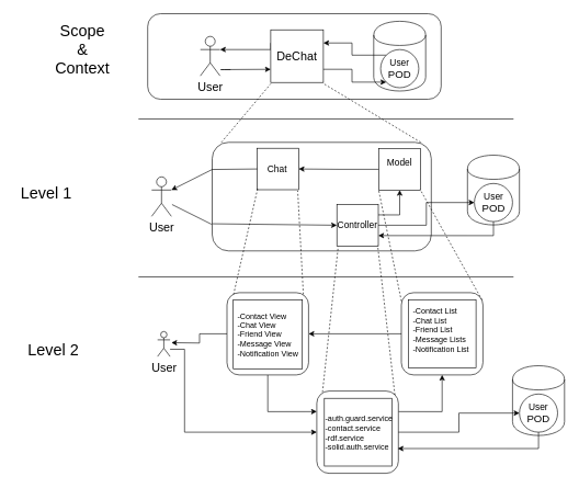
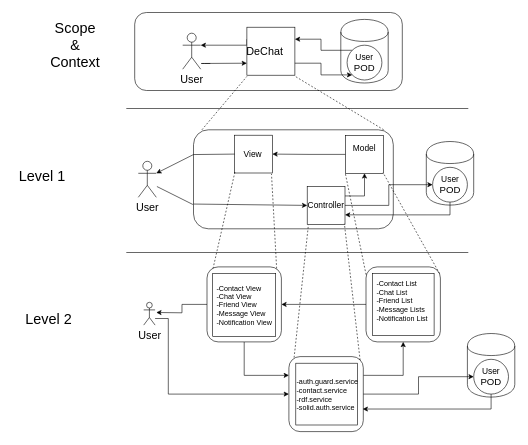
  <mxCell id="0" />
  <mxCell id="1" parent="0" />
  <mxCell id="2" style="edgeStyle=orthogonalEdgeStyle;rounded=0;orthogonalLoop=1;jettySize=auto;html=1;endArrow=classic;endFill=1;entryX=1;entryY=0.5;entryDx=0;entryDy=0;" edge="1" parent="1" source="3" target="35"><mxGeometry relative="1" as="geometry"><mxPoint x="480" y="506.5" as="targetPoint" /></mxGeometry></mxCell>
  <mxCell id="3" value="" style="rounded=1;whiteSpace=wrap;html=1;" parent="1" vertex="1"><mxGeometry x="609.5" y="444" width="124" height="125" as="geometry" /></mxCell>
  <mxCell id="4" style="edgeStyle=orthogonalEdgeStyle;rounded=0;orthogonalLoop=1;jettySize=auto;html=1;exitX=1;exitY=0.25;exitDx=0;exitDy=0;entryX=0.5;entryY=1;entryDx=0;entryDy=0;endArrow=classic;endFill=1;" edge="1" parent="1" source="5" target="3"><mxGeometry relative="1" as="geometry" /></mxCell>
  <mxCell id="5" value="" style="rounded=1;whiteSpace=wrap;html=1;" parent="1" vertex="1"><mxGeometry x="481" y="593.5" width="124" height="125" as="geometry" /></mxCell>
  <mxCell id="6" value="" style="rounded=1;whiteSpace=wrap;html=1;" parent="1" vertex="1"><mxGeometry x="224" width="446" height="130" as="geometry" y="20" /></mxCell>
  <mxCell id="7" value="&lt;font style=&quot;font-size: 18px&quot;&gt;User&lt;/font&gt;" style="shape=umlActor;verticalLabelPosition=bottom;labelBackgroundColor=#ffffff;verticalAlign=top;html=1;outlineConnect=0;" parent="1" vertex="1"><mxGeometry x="304" y="54.5" width="30" height="60" as="geometry" /></mxCell>
  <mxCell id="8" style="edgeStyle=orthogonalEdgeStyle;rounded=0;orthogonalLoop=1;jettySize=auto;html=1;exitX=0;exitY=0.25;exitDx=0;exitDy=0;entryX=1;entryY=0.333;entryDx=0;entryDy=0;entryPerimeter=0;" parent="1" source="9" target="7" edge="1"><mxGeometry relative="1" as="geometry"><Array as="points"><mxPoint x="411" y="75" /></Array></mxGeometry></mxCell>
  <mxCell id="9" value="" style="whiteSpace=wrap;html=1;aspect=fixed;" parent="1" vertex="1"><mxGeometry x="411" y="44.5" width="80" height="80" as="geometry" /></mxCell>
- <mxCell id="10" value="&lt;font style=&quot;font-size: 18px&quot;&gt;DeChat&lt;/font&gt;" style="text;html=1;strokeColor=none;fillColor=none;align=center;verticalAlign=middle;whiteSpace=wrap;rounded=0;" parent="1" vertex="1"><mxGeometry x="431" y="74.5" width="40" height="20" as="geometry" /></mxCell>
+ <mxCell id="10" value="&lt;font style=&quot;font-size: 18px&quot;&gt;DeChat&lt;/font&gt;" style="text;html=1;strokeColor=none;fillColor=none;align=center;verticalAlign=middle;whiteSpace=wrap;rounded=0;" parent="1" vertex="1"><mxGeometry x="421" y="74.5" width="40" height="20" as="geometry" /></mxCell>
  <mxCell id="11" value="" style="endArrow=none;html=1;" parent="1" edge="1"><mxGeometry width="50" height="50" relative="1" as="geometry"><mxPoint x="210" y="180" as="sourcePoint" /><mxPoint x="780" y="180" as="targetPoint" /></mxGeometry></mxCell>
  <mxCell id="12" value="" style="rounded=1;whiteSpace=wrap;html=1;" parent="1" vertex="1"><mxGeometry x="322" y="215.5" width="333" height="165" as="geometry" /></mxCell>
  <mxCell id="13" value="" style="endArrow=none;dashed=1;html=1;entryX=0;entryY=1.025;entryDx=0;entryDy=0;entryPerimeter=0;exitX=0.042;exitY=0;exitDx=0;exitDy=0;exitPerimeter=0;" parent="1" source="12" target="9" edge="1"><mxGeometry width="50" height="50" relative="1" as="geometry"><mxPoint x="-326" y="609.5" as="sourcePoint" /><mxPoint x="-276" y="559.5" as="targetPoint" /></mxGeometry></mxCell>
  <mxCell id="14" value="" style="endArrow=none;dashed=1;html=1;entryX=0.988;entryY=1.013;entryDx=0;entryDy=0;entryPerimeter=0;exitX=0.952;exitY=0;exitDx=0;exitDy=0;exitPerimeter=0;" parent="1" source="12" target="9" edge="1"><mxGeometry width="50" height="50" relative="1" as="geometry"><mxPoint x="-326" y="609.5" as="sourcePoint" /><mxPoint x="-276" y="559.5" as="targetPoint" /></mxGeometry></mxCell>
  <mxCell id="15" value="" style="whiteSpace=wrap;html=1;aspect=fixed;" parent="1" vertex="1"><mxGeometry x="390.5" y="224.5" width="63" height="63" as="geometry" /></mxCell>
  <mxCell id="16" style="edgeStyle=orthogonalEdgeStyle;rounded=0;orthogonalLoop=1;jettySize=auto;html=1;exitX=0;exitY=0.5;exitDx=0;exitDy=0;entryX=1;entryY=0.5;entryDx=0;entryDy=0;" parent="1" source="17" target="15" edge="1"><mxGeometry relative="1" as="geometry" /></mxCell>
  <mxCell id="17" value="" style="whiteSpace=wrap;html=1;aspect=fixed;" parent="1" vertex="1"><mxGeometry x="575.5" y="225" width="63" height="63" as="geometry" /></mxCell>
  <mxCell id="18" style="edgeStyle=orthogonalEdgeStyle;rounded=0;orthogonalLoop=1;jettySize=auto;html=1;exitX=1;exitY=0.25;exitDx=0;exitDy=0;entryX=0.5;entryY=1;entryDx=0;entryDy=0;" parent="1" source="19" target="17" edge="1"><mxGeometry relative="1" as="geometry" /></mxCell>
  <mxCell id="19" value="" style="whiteSpace=wrap;html=1;aspect=fixed;" parent="1" vertex="1"><mxGeometry x="511.5" y="310" width="63" height="63" as="geometry" /></mxCell>
  <mxCell id="20" value="&lt;font style=&quot;font-size: 14px&quot;&gt;Controller&lt;/font&gt;" style="text;html=1;strokeColor=none;fillColor=none;align=center;verticalAlign=middle;whiteSpace=wrap;rounded=0;" parent="1" vertex="1"><mxGeometry x="523" y="331.5" width="40" height="20" as="geometry" /></mxCell>
  <mxCell id="21" value="&lt;font style=&quot;font-size: 14px&quot;&gt;Model&lt;/font&gt;" style="text;html=1;strokeColor=none;fillColor=none;align=center;verticalAlign=middle;whiteSpace=wrap;rounded=0;" parent="1" vertex="1"><mxGeometry x="587" y="236.5" width="40" height="20" as="geometry" /></mxCell>
- <mxCell id="22" value="&lt;font style=&quot;font-size: 14px&quot;&gt;Chat&lt;/font&gt;" style="text;html=1;strokeColor=none;fillColor=none;align=center;verticalAlign=middle;whiteSpace=wrap;rounded=0;" parent="1" vertex="1"><mxGeometry x="401" y="246" width="40" height="20" as="geometry" /></mxCell>
+ <mxCell id="22" value="&lt;font style=&quot;font-size: 14px&quot;&gt;View&lt;/font&gt;" style="text;html=1;strokeColor=none;fillColor=none;align=center;verticalAlign=middle;whiteSpace=wrap;rounded=0;" parent="1" vertex="1"><mxGeometry x="401" y="246" width="40" height="20" as="geometry" /></mxCell>
  <mxCell id="23" value="" style="endArrow=none;html=1;" parent="1" edge="1"><mxGeometry width="50" height="50" relative="1" as="geometry"><mxPoint x="210" y="420" as="sourcePoint" /><mxPoint x="780" y="420" as="targetPoint" /></mxGeometry></mxCell>
  <mxCell id="24" value="&lt;font style=&quot;font-size: 24px&quot;&gt;Scope &amp;amp; Context&lt;/font&gt;" style="text;html=1;strokeColor=none;fillColor=none;align=center;verticalAlign=middle;whiteSpace=wrap;rounded=0;" parent="1" vertex="1"><mxGeometry x="105" y="64.5" width="40" height="20" as="geometry" /></mxCell>
  <mxCell id="25" value="" style="endArrow=classic;html=1;entryX=0;entryY=0.75;entryDx=0;entryDy=0;" parent="1" target="9" edge="1"><mxGeometry width="50" height="50" relative="1" as="geometry"><mxPoint x="350" y="105" as="sourcePoint" /><mxPoint x="-40" y="560" as="targetPoint" /><Array as="points"><mxPoint x="330" y="105" /></Array></mxGeometry></mxCell>
  <mxCell id="26" value="&lt;font style=&quot;font-size: 18px&quot;&gt;User&lt;/font&gt;" style="shape=umlActor;verticalLabelPosition=bottom;labelBackgroundColor=#ffffff;verticalAlign=top;html=1;outlineConnect=0;" parent="1" vertex="1"><mxGeometry x="230" y="268" width="30" height="60" as="geometry" /></mxCell>
  <mxCell id="27" value="" style="endArrow=classic;html=1;entryX=1;entryY=0.333;entryDx=0;entryDy=0;entryPerimeter=0;exitX=0;exitY=0.25;exitDx=0;exitDy=0;" parent="1" source="12" target="26" edge="1"><mxGeometry width="50" height="50" relative="1" as="geometry"><mxPoint x="-159" y="610" as="sourcePoint" /><mxPoint x="-109" y="560" as="targetPoint" /></mxGeometry></mxCell>
  <mxCell id="28" value="" style="endArrow=none;html=1;entryX=0;entryY=0.5;entryDx=0;entryDy=0;exitX=0;exitY=0.25;exitDx=0;exitDy=0;" parent="1" source="12" target="15" edge="1"><mxGeometry width="50" height="50" relative="1" as="geometry"><mxPoint x="-159" y="610" as="sourcePoint" /><mxPoint x="-109" y="560" as="targetPoint" /></mxGeometry></mxCell>
  <mxCell id="29" value="" style="endArrow=none;html=1;" parent="1" edge="1"><mxGeometry width="50" height="50" relative="1" as="geometry"><mxPoint x="261" y="310" as="sourcePoint" /><mxPoint x="321" y="340" as="targetPoint" /></mxGeometry></mxCell>
  <mxCell id="30" value="" style="endArrow=classic;html=1;entryX=0;entryY=0.5;entryDx=0;entryDy=0;exitX=0;exitY=0.75;exitDx=0;exitDy=0;" parent="1" source="12" target="19" edge="1"><mxGeometry width="50" height="50" relative="1" as="geometry"><mxPoint x="61" y="610" as="sourcePoint" /><mxPoint x="111" y="560" as="targetPoint" /><Array as="points" /></mxGeometry></mxCell>
  <mxCell id="31" value="&lt;font style=&quot;font-size: 24px&quot;&gt;Level 1&lt;/font&gt;" style="text;html=1;strokeColor=none;fillColor=none;align=center;verticalAlign=middle;whiteSpace=wrap;rounded=0;" parent="1" vertex="1"><mxGeometry x="20" y="283.5" width="100" height="20" as="geometry" /></mxCell>
  <mxCell id="32" value="&lt;font style=&quot;font-size: 24px&quot;&gt;Level 2&lt;br&gt;&lt;/font&gt;" style="text;html=1;" parent="1" vertex="1"><mxGeometry x="40" y="510" width="60" height="30" as="geometry" /></mxCell>
  <mxCell id="33" style="edgeStyle=orthogonalEdgeStyle;rounded=0;orthogonalLoop=1;jettySize=auto;html=1;exitX=0.5;exitY=1;exitDx=0;exitDy=0;entryX=0;entryY=0.25;entryDx=0;entryDy=0;endArrow=classic;endFill=1;" edge="1" parent="1" source="35" target="5"><mxGeometry relative="1" as="geometry" /></mxCell>
  <mxCell id="34" style="edgeStyle=orthogonalEdgeStyle;rounded=0;orthogonalLoop=1;jettySize=auto;html=1;exitX=0;exitY=0.5;exitDx=0;exitDy=0;endArrow=classic;endFill=1;" edge="1" parent="1" source="35"><mxGeometry relative="1" as="geometry"><mxPoint x="260" y="520" as="targetPoint" /></mxGeometry></mxCell>
  <mxCell id="35" value="" style="rounded=1;whiteSpace=wrap;html=1;" parent="1" vertex="1"><mxGeometry x="344.5" y="444" width="124" height="125" as="geometry" /></mxCell>
  <mxCell id="36" value="" style="whiteSpace=wrap;html=1;aspect=fixed;" parent="1" vertex="1"><mxGeometry x="354" y="455" width="105" height="105" as="geometry" /></mxCell>
  <mxCell id="37" value="" style="whiteSpace=wrap;html=1;aspect=fixed;" parent="1" vertex="1"><mxGeometry x="620" y="455" width="103" height="103" as="geometry" /></mxCell>
  <mxCell id="38" value="" style="whiteSpace=wrap;html=1;aspect=fixed;" parent="1" vertex="1"><mxGeometry x="492.5" y="604.5" width="103" height="103" as="geometry" /></mxCell>
  <mxCell id="39" style="edgeStyle=orthogonalEdgeStyle;rounded=0;orthogonalLoop=1;jettySize=auto;html=1;entryX=0;entryY=0.5;entryDx=0;entryDy=0;endArrow=classic;endFill=1;" edge="1" parent="1" source="40" target="5"><mxGeometry relative="1" as="geometry"><Array as="points"><mxPoint x="280" y="530" /><mxPoint x="280" y="656" /></Array></mxGeometry></mxCell>
  <mxCell id="40" value="&lt;font style=&quot;font-size: 18px&quot;&gt;User&lt;/font&gt;" style="shape=umlActor;verticalLabelPosition=bottom;labelBackgroundColor=#ffffff;verticalAlign=top;html=1;outlineConnect=0;" parent="1" vertex="1"><mxGeometry x="239" y="503" width="19" height="38" as="geometry" /></mxCell>
  <mxCell id="41" value="" style="endArrow=none;dashed=1;html=1;entryX=0.081;entryY=0.021;entryDx=0;entryDy=0;entryPerimeter=0;exitX=0.008;exitY=0.976;exitDx=0;exitDy=0;exitPerimeter=0;" parent="1" source="15" target="35" edge="1"><mxGeometry width="50" height="50" relative="1" as="geometry"><mxPoint x="-30" y="730" as="sourcePoint" /><mxPoint x="20" y="680" as="targetPoint" /></mxGeometry></mxCell>
  <mxCell id="42" value="" style="endArrow=none;dashed=1;html=1;entryX=0.976;entryY=1.024;entryDx=0;entryDy=0;entryPerimeter=0;exitX=0.936;exitY=0.021;exitDx=0;exitDy=0;exitPerimeter=0;" parent="1" source="35" target="15" edge="1"><mxGeometry width="50" height="50" relative="1" as="geometry"><mxPoint x="-30" y="730" as="sourcePoint" /><mxPoint x="20" y="680" as="targetPoint" /></mxGeometry></mxCell>
  <mxCell id="43" value="" style="endArrow=none;dashed=1;html=1;entryX=0.032;entryY=1.016;entryDx=0;entryDy=0;entryPerimeter=0;exitX=0.07;exitY=0.013;exitDx=0;exitDy=0;exitPerimeter=0;" parent="1" source="5" target="19" edge="1"><mxGeometry width="50" height="50" relative="1" as="geometry"><mxPoint x="490" y="590" as="sourcePoint" /><mxPoint x="20" y="680" as="targetPoint" /></mxGeometry></mxCell>
  <mxCell id="44" value="" style="endArrow=none;dashed=1;html=1;entryX=0.984;entryY=0.984;entryDx=0;entryDy=0;entryPerimeter=0;exitX=0.957;exitY=0.047;exitDx=0;exitDy=0;exitPerimeter=0;" parent="1" source="5" target="19" edge="1"><mxGeometry width="50" height="50" relative="1" as="geometry"><mxPoint x="-30" y="730" as="sourcePoint" /><mxPoint x="20" y="680" as="targetPoint" /></mxGeometry></mxCell>
  <mxCell id="45" value="" style="endArrow=none;dashed=1;html=1;entryX=-0.008;entryY=1;entryDx=0;entryDy=0;entryPerimeter=0;exitX=0.001;exitY=0.103;exitDx=0;exitDy=0;exitPerimeter=0;" parent="1" source="3" target="17" edge="1"><mxGeometry width="50" height="50" relative="1" as="geometry"><mxPoint x="-30" y="730" as="sourcePoint" /><mxPoint x="20" y="680" as="targetPoint" /></mxGeometry></mxCell>
  <mxCell id="46" value="" style="endArrow=none;dashed=1;html=1;entryX=0.992;entryY=0.984;entryDx=0;entryDy=0;entryPerimeter=0;exitX=0.989;exitY=0.089;exitDx=0;exitDy=0;exitPerimeter=0;" parent="1" source="3" target="17" edge="1"><mxGeometry width="50" height="50" relative="1" as="geometry"><mxPoint x="-30" y="730" as="sourcePoint" /><mxPoint x="20" y="680" as="targetPoint" /></mxGeometry></mxCell>
  <mxCell id="47" value="" style="shape=cylinder;whiteSpace=wrap;html=1;boundedLbl=1;backgroundOutline=1;" parent="1" vertex="1"><mxGeometry x="567.5" y="31.5" width="79" height="106" as="geometry" /></mxCell>
  <mxCell id="48" style="edgeStyle=orthogonalEdgeStyle;rounded=0;orthogonalLoop=1;jettySize=auto;html=1;exitX=0;exitY=0;exitDx=0;exitDy=0;entryX=1;entryY=0.25;entryDx=0;entryDy=0;" parent="1" source="49" target="9" edge="1"><mxGeometry relative="1" as="geometry" /></mxCell>
  <mxCell id="49" value="" style="ellipse;whiteSpace=wrap;html=1;aspect=fixed;" parent="1" vertex="1"><mxGeometry x="578" y="74.5" width="58" height="58" as="geometry" /></mxCell>
  <mxCell id="50" value="&lt;div&gt;&lt;font style=&quot;font-size: 14px&quot;&gt;User&lt;/font&gt;&lt;/div&gt;&lt;div&gt;&lt;font size=&quot;3&quot;&gt;POD&lt;br&gt;&lt;/font&gt;&lt;/div&gt;" style="text;html=1;strokeColor=none;fillColor=none;align=center;verticalAlign=middle;whiteSpace=wrap;rounded=0;" parent="1" vertex="1"><mxGeometry x="587" y="93.5" width="40" height="20" as="geometry" /></mxCell>
  <mxCell id="51" style="edgeStyle=orthogonalEdgeStyle;rounded=0;orthogonalLoop=1;jettySize=auto;html=1;exitX=1;exitY=0.75;exitDx=0;exitDy=0;entryX=0;entryY=1;entryDx=0;entryDy=0;" parent="1" source="9" target="49" edge="1"><mxGeometry relative="1" as="geometry" /></mxCell>
  <mxCell id="52" value="" style="shape=cylinder;whiteSpace=wrap;html=1;boundedLbl=1;backgroundOutline=1;" parent="1" vertex="1"><mxGeometry x="710" y="235" width="79" height="106" as="geometry" /></mxCell>
  <mxCell id="53" style="edgeStyle=orthogonalEdgeStyle;rounded=0;orthogonalLoop=1;jettySize=auto;html=1;exitX=0.5;exitY=1;exitDx=0;exitDy=0;entryX=1;entryY=0.75;entryDx=0;entryDy=0;" parent="1" source="54" target="19" edge="1"><mxGeometry relative="1" as="geometry" /></mxCell>
  <mxCell id="54" value="" style="ellipse;whiteSpace=wrap;html=1;aspect=fixed;" parent="1" vertex="1"><mxGeometry x="720.5" y="278" width="58" height="58" as="geometry" /></mxCell>
  <mxCell id="55" value="&lt;div&gt;&lt;font style=&quot;font-size: 14px&quot;&gt;User&lt;/font&gt;&lt;/div&gt;&lt;div&gt;&lt;font size=&quot;3&quot;&gt;POD&lt;br&gt;&lt;/font&gt;&lt;/div&gt;" style="text;html=1;strokeColor=none;fillColor=none;align=center;verticalAlign=middle;whiteSpace=wrap;rounded=0;" parent="1" vertex="1"><mxGeometry x="729.5" y="297" width="40" height="20" as="geometry" /></mxCell>
  <mxCell id="56" style="edgeStyle=orthogonalEdgeStyle;rounded=0;orthogonalLoop=1;jettySize=auto;html=1;entryX=0;entryY=0.5;entryDx=0;entryDy=0;" parent="1" source="19" target="54" edge="1"><mxGeometry relative="1" as="geometry" /></mxCell>
  <mxCell id="57" value="" style="shape=cylinder;whiteSpace=wrap;html=1;boundedLbl=1;backgroundOutline=1;" parent="1" vertex="1"><mxGeometry x="778.5" y="555" width="79" height="106" as="geometry" /></mxCell>
  <mxCell id="58" style="edgeStyle=orthogonalEdgeStyle;rounded=0;orthogonalLoop=1;jettySize=auto;html=1;exitX=0.5;exitY=1;exitDx=0;exitDy=0;entryX=0.992;entryY=0.699;entryDx=0;entryDy=0;entryPerimeter=0;endArrow=classic;endFill=1;" edge="1" parent="1" source="59" target="5"><mxGeometry relative="1" as="geometry" /></mxCell>
  <mxCell id="59" value="" style="ellipse;whiteSpace=wrap;html=1;aspect=fixed;" parent="1" vertex="1"><mxGeometry x="789" y="598" width="58" height="58" as="geometry" /></mxCell>
  <mxCell id="60" value="&lt;div&gt;&lt;font style=&quot;font-size: 14px&quot;&gt;User&lt;/font&gt;&lt;/div&gt;&lt;div&gt;&lt;font size=&quot;3&quot;&gt;POD&lt;br&gt;&lt;/font&gt;&lt;/div&gt;" style="text;html=1;strokeColor=none;fillColor=none;align=center;verticalAlign=middle;whiteSpace=wrap;rounded=0;" parent="1" vertex="1"><mxGeometry x="798" y="617" width="40" height="20" as="geometry" /></mxCell>
  <mxCell id="61" value="&lt;div align=&quot;left&quot;&gt;-Contact List&lt;/div&gt;&lt;div align=&quot;left&quot;&gt;-Chat List&lt;/div&gt;&lt;div align=&quot;left&quot;&gt;-Friend List&lt;br&gt;&lt;/div&gt;&lt;div align=&quot;left&quot;&gt;-Message Lists&lt;/div&gt;&lt;div align=&quot;left&quot;&gt;-Notification List&lt;br&gt;&lt;/div&gt;&lt;div&gt;&lt;br&gt;&lt;/div&gt;" style="text;html=1;strokeColor=none;fillColor=none;align=center;verticalAlign=middle;whiteSpace=wrap;rounded=0;" vertex="1" parent="1"><mxGeometry x="620" y="455" width="100" height="105" as="geometry" /></mxCell>
  <mxCell id="62" value="&lt;div align=&quot;left&quot;&gt;-auth.guard.service&lt;/div&gt;&lt;div align=&quot;left&quot;&gt;-contact.service&lt;/div&gt;&lt;div align=&quot;left&quot;&gt;-rdf.service&lt;/div&gt;&lt;div align=&quot;left&quot;&gt;-solid.auth.service&lt;br&gt;&lt;/div&gt;" style="text;html=1;strokeColor=none;fillColor=none;align=center;verticalAlign=middle;whiteSpace=wrap;rounded=0;" vertex="1" parent="1"><mxGeometry x="492.5" y="604" width="105" height="105" as="geometry" /></mxCell>
  <mxCell id="63" value="&lt;div align=&quot;left&quot;&gt;-Contact View&lt;/div&gt;&lt;div align=&quot;left&quot;&gt;-Chat View&lt;/div&gt;&lt;div align=&quot;left&quot;&gt;-Friend View&lt;/div&gt;&lt;div align=&quot;left&quot;&gt;-Message View&lt;/div&gt;&lt;div align=&quot;left&quot;&gt;-Notification View&lt;br&gt;&lt;/div&gt;" style="text;html=1;strokeColor=none;fillColor=none;align=center;verticalAlign=middle;whiteSpace=wrap;rounded=0;" vertex="1" parent="1"><mxGeometry x="354" y="456" width="106" height="103" as="geometry" /></mxCell>
  <mxCell id="64" style="edgeStyle=orthogonalEdgeStyle;rounded=0;orthogonalLoop=1;jettySize=auto;html=1;entryX=0;entryY=0.5;entryDx=0;entryDy=0;endArrow=classic;endFill=1;" edge="1" parent="1" source="5" target="59"><mxGeometry relative="1" as="geometry" /></mxCell>
